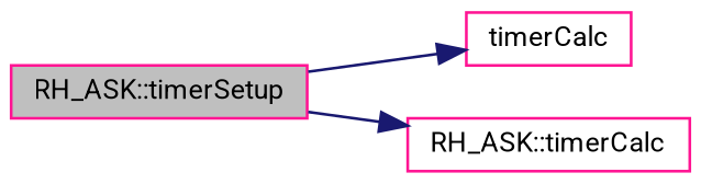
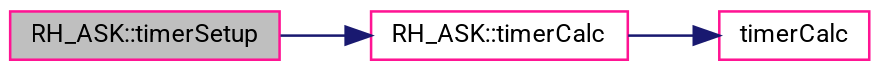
  digraph {
    fontname=Roboto
    rankdir=LR
    node [color=deeppink fillcolor=white fontname=Roboto fontsize=10 shape=record style=filled]
    edge [color=midnightblue fontname=Roboto fontsize=10 labelfontname=Helvetica labelfontsize=10 style=solid]
    n1 [fillcolor=grey75 fontcolor=black height=0.2 label="RH_ASK::timerSetup" width=0.4]
    n2 [height=0.2 label=timerCalc width=0.4]
    n3 [height=0.2 label="RH_ASK::timerCalc" width=0.4]
-   n1 -> n2
+   n3 -> n2
    n1 -> n3
  }
